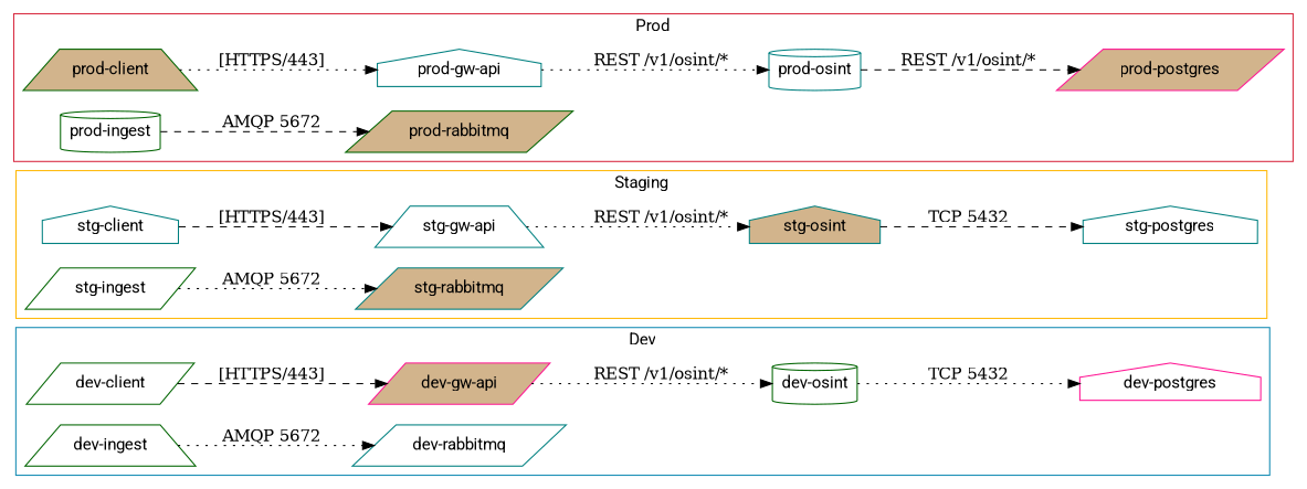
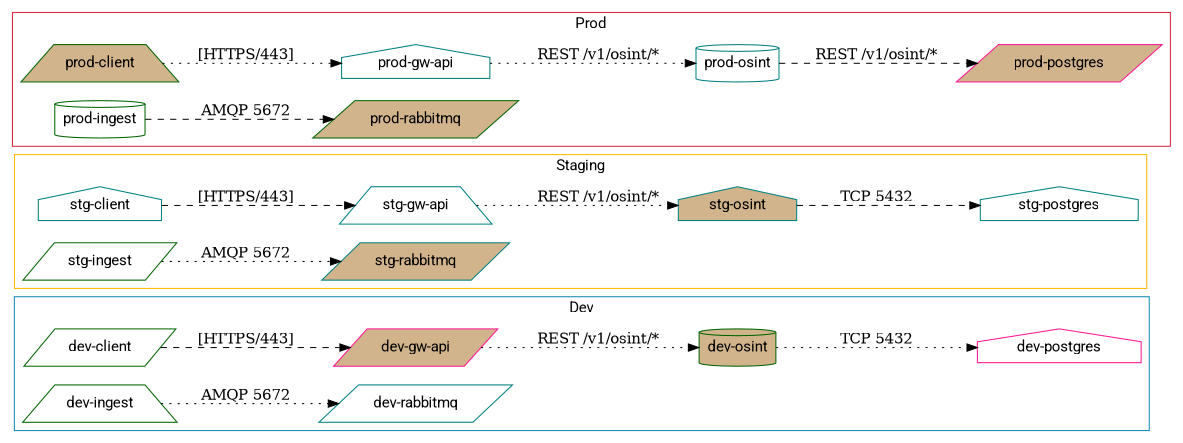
  digraph {
    fontname=Roboto
    rankdir=LR
    node [color=teal fillcolor=white fontname=Roboto shape=parallelogram style=filled]
    edge [style=dotted]
    "dev-client" [color=darkgreen]
    "dev-gw-api" [color=deeppink fillcolor=tan]
-   "dev-osint" [color=darkgreen shape=cylinder]
+   "dev-osint" [color=darkgreen fillcolor=tan shape=cylinder]
    "dev-postgres" [color=deeppink shape=house]
    "dev-ingest" [color=darkgreen shape=trapezium]
    "dev-rabbitmq"
    "stg-client" [shape=house]
    "stg-gw-api" [shape=trapezium]
    "stg-osint" [fillcolor=tan shape=house]
    "stg-postgres" [shape=house]
    "stg-ingest" [color=darkgreen]
    "stg-rabbitmq" [fillcolor=tan]
    "prod-client" [color=darkgreen fillcolor=tan shape=trapezium]
    "prod-gw-api" [shape=house]
    "prod-osint" [shape=cylinder]
    "prod-postgres" [color=deeppink fillcolor=tan]
    "prod-ingest" [color=darkgreen shape=cylinder]
    "prod-rabbitmq" [color=darkgreen fillcolor=tan]
    subgraph cluster_1 {
      color="#118AB2"
      label=Dev
      "dev-client"
      "dev-gw-api"
      "dev-osint"
      "dev-postgres"
      "dev-ingest"
      "dev-rabbitmq"
    }
    subgraph cluster_2 {
      color="#FFB703"
      label=Staging
      "stg-client"
      "stg-gw-api"
      "stg-osint"
      "stg-postgres"
      "stg-ingest"
      "stg-rabbitmq"
    }
    subgraph cluster_3 {
      color="#D7263D"
      label=Prod
      "prod-client"
      "prod-gw-api"
      "prod-osint"
      "prod-postgres"
      "prod-ingest"
      "prod-rabbitmq"
    }
    "dev-client" -> "dev-gw-api" [label="[HTTPS/443]" style=dashed]
    "dev-gw-api" -> "dev-osint" [label="REST /v1/osint/*"]
    "dev-osint" -> "dev-postgres" [label="TCP 5432"]
    "dev-ingest" -> "dev-rabbitmq" [label="AMQP 5672"]
    "stg-client" -> "stg-gw-api" [label="[HTTPS/443]" style=dashed]
    "stg-gw-api" -> "stg-osint" [label="REST /v1/osint/*"]
    "stg-osint" -> "stg-postgres" [label="TCP 5432" style=dashed]
    "stg-ingest" -> "stg-rabbitmq" [label="AMQP 5672"]
    "prod-client" -> "prod-gw-api" [label="[HTTPS/443]"]
    "prod-gw-api" -> "prod-osint" [label="REST /v1/osint/*"]
    "prod-osint" -> "prod-postgres" [label="REST /v1/osint/*" style=dashed]
    "prod-ingest" -> "prod-rabbitmq" [label="AMQP 5672" style=dashed]
  }
